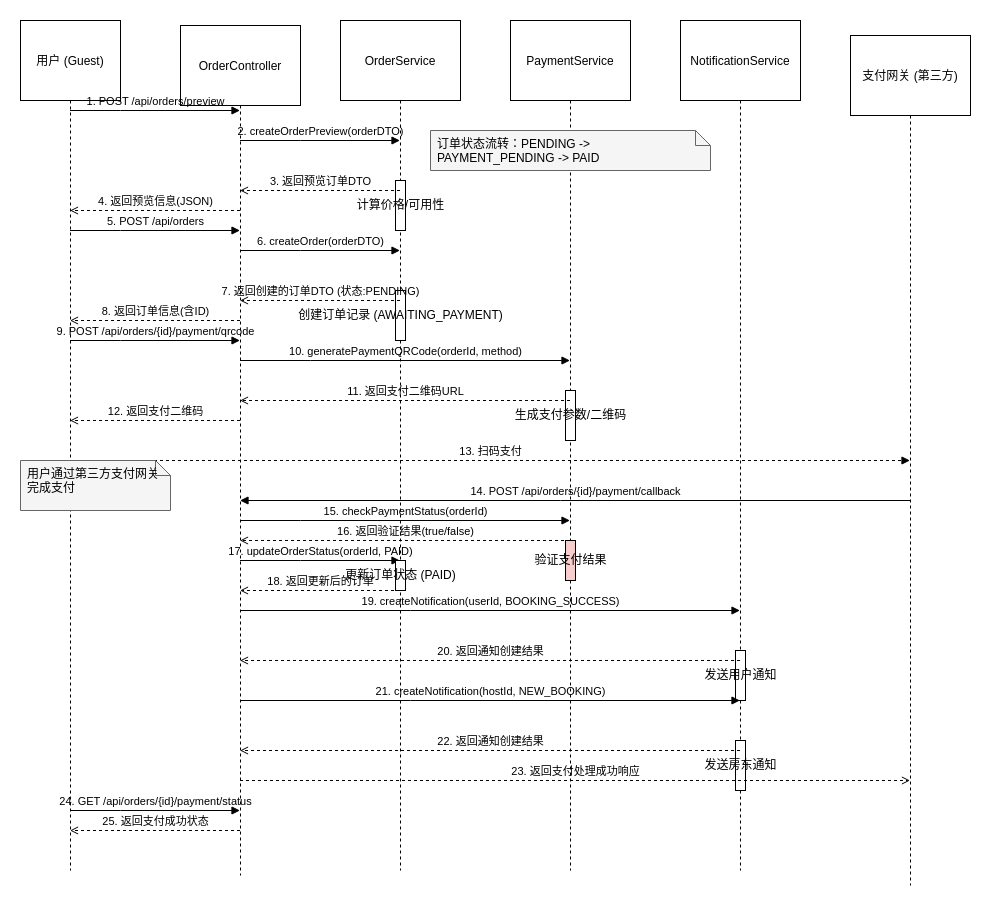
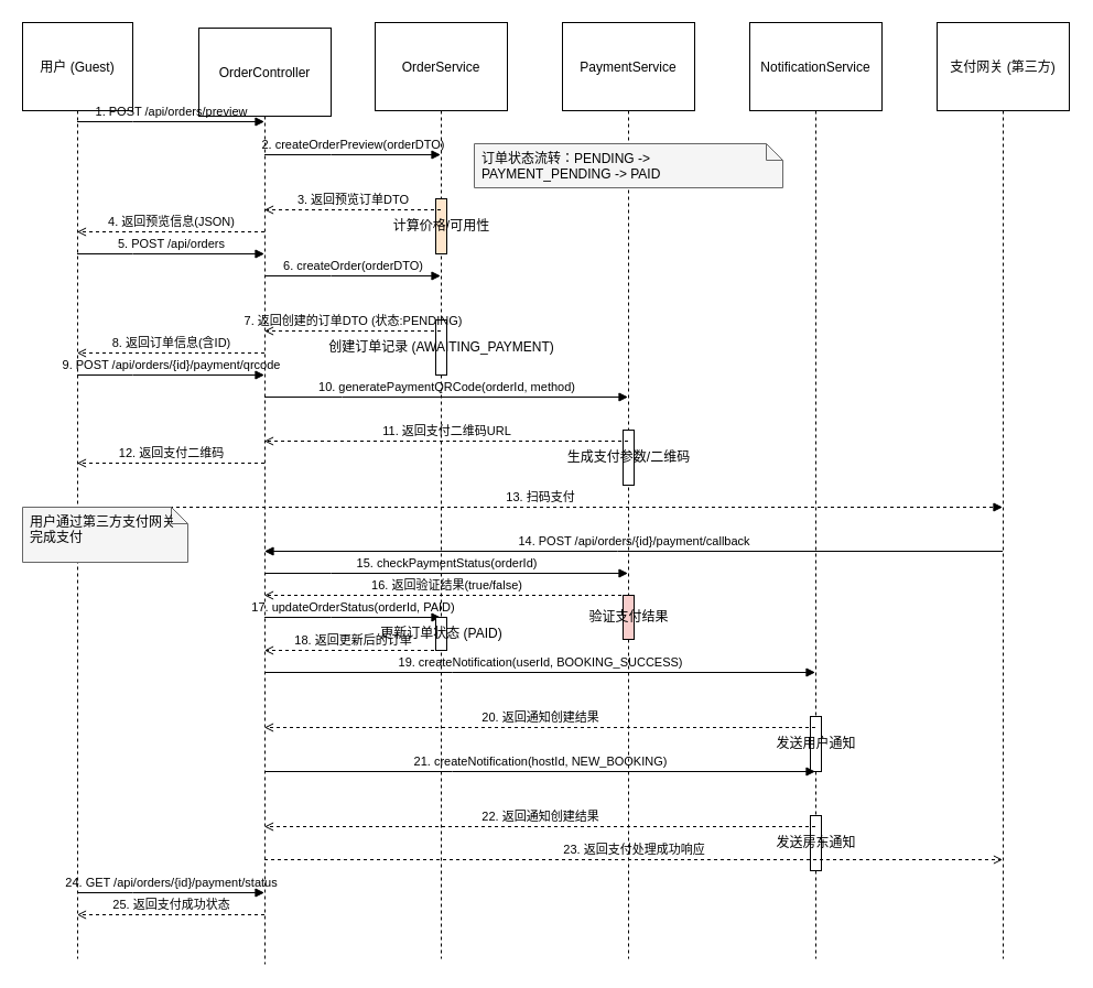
  <mxCell id="0" />
  <mxCell id="1" parent="0" />
  <mxCell id="2" value="用户 (Guest)" style="shape=umlLifeline;perimeter=lifelinePerimeter;container=1;collapsible=0;recursiveResize=0;rounded=0;shadow=0;strokeWidth=1;size=80;" parent="1" vertex="1"><mxGeometry x="20" y="20" width="100" height="850" as="geometry" /></mxCell>
  <mxCell id="3" value="OrderController" style="shape=umlLifeline;perimeter=lifelinePerimeter;container=1;collapsible=0;recursiveResize=0;rounded=0;shadow=0;strokeWidth=1;size=80;" vertex="1" parent="1"><mxGeometry x="180" y="25" width="120" height="850" as="geometry" /></mxCell>
  <mxCell id="4" value="OrderService" style="shape=umlLifeline;perimeter=lifelinePerimeter;container=1;collapsible=0;recursiveResize=0;rounded=0;shadow=0;strokeWidth=1;size=80;" vertex="1" parent="1"><mxGeometry x="340" y="20" width="120" height="850" as="geometry" /></mxCell>
- <mxCell id="5" value="计算价格/可用性" style="html=1;points=[];align=center;imageAlign=center;verticalAlign=middle;labelBackgroundColor=none;" vertex="1" parent="4"><mxGeometry x="55" y="160" width="10" height="50" as="geometry" /></mxCell>
+ <mxCell id="5" value="计算价格/可用性" style="html=1;points=[];align=center;imageAlign=center;verticalAlign=middle;labelBackgroundColor=none;fillColor=#ffe6cc;" vertex="1" parent="4"><mxGeometry x="55" y="160" width="10" height="50" as="geometry" /></mxCell>
  <mxCell id="6" value="创建订单记录 (AWAITING_PAYMENT)" style="html=1;points=[];align=center;imageAlign=center;verticalAlign=middle;labelBackgroundColor=none;" vertex="1" parent="4"><mxGeometry x="55" y="270" width="10" height="50" as="geometry" /></mxCell>
  <mxCell id="7" value="PaymentService" style="shape=umlLifeline;perimeter=lifelinePerimeter;container=1;collapsible=0;recursiveResize=0;rounded=0;shadow=0;strokeWidth=1;size=80;" vertex="1" parent="1"><mxGeometry x="510" y="20" width="120" height="850" as="geometry" /></mxCell>
  <mxCell id="8" value="生成支付参数/二维码" style="html=1;points=[];align=center;imageAlign=center;verticalAlign=middle;labelBackgroundColor=none;" vertex="1" parent="7"><mxGeometry x="55" y="370" width="10" height="50" as="geometry" /></mxCell>
  <mxCell id="9" value="验证支付结果" style="html=1;points=[];align=center;imageAlign=center;verticalAlign=middle;labelBackgroundColor=none;fillColor=#f8cecc;" vertex="1" parent="7"><mxGeometry x="55" y="520" width="10" height="40" as="geometry" /></mxCell>
  <mxCell id="10" value="NotificationService" style="shape=umlLifeline;perimeter=lifelinePerimeter;container=1;collapsible=0;recursiveResize=0;rounded=0;shadow=0;strokeWidth=1;size=80;" vertex="1" parent="1"><mxGeometry x="680" y="20" width="120" height="850" as="geometry" /></mxCell>
  <mxCell id="11" value="发送用户通知" style="html=1;points=[];align=center;imageAlign=center;verticalAlign=middle;labelBackgroundColor=none;" vertex="1" parent="10"><mxGeometry x="55" y="630" width="10" height="50" as="geometry" /></mxCell>
  <mxCell id="12" value="发送房东通知" style="html=1;points=[];align=center;imageAlign=center;verticalAlign=middle;labelBackgroundColor=none;" vertex="1" parent="10"><mxGeometry x="55" y="720" width="10" height="50" as="geometry" /></mxCell>
- <mxCell id="13" value="支付网关 (第三方)" style="shape=umlLifeline;perimeter=lifelinePerimeter;container=1;collapsible=0;recursiveResize=0;rounded=0;shadow=0;strokeWidth=1;size=80;" vertex="1" parent="1"><mxGeometry x="850" y="35" width="120" height="850" as="geometry" /></mxCell>
+ <mxCell id="13" value="支付网关 (第三方)" style="shape=umlLifeline;perimeter=lifelinePerimeter;container=1;collapsible=0;recursiveResize=0;rounded=0;shadow=0;strokeWidth=1;size=80;" vertex="1" parent="1"><mxGeometry x="850" y="20" width="120" height="850" as="geometry" /></mxCell>
  <mxCell id="14" value="1. POST /api/orders/preview" style="html=1;verticalAlign=bottom;endArrow=block;rounded=0;labelBackgroundColor=none;" edge="1" parent="1" source="2" target="3"><mxGeometry relative="1" as="geometry"><mxPoint x="70" y="110" as="sourcePoint" /><mxPoint x="230" y="110" as="targetPoint" /><Array as="points"><mxPoint x="120" y="110" /></Array></mxGeometry></mxCell>
  <mxCell id="15" value="2. createOrderPreview(orderDTO)" style="html=1;verticalAlign=bottom;endArrow=block;rounded=0;labelBackgroundColor=none;" edge="1" parent="1" source="3" target="4"><mxGeometry relative="1" as="geometry"><mxPoint x="230" y="140" as="sourcePoint" /><mxPoint x="390" y="140" as="targetPoint" /><Array as="points"><mxPoint x="300" y="140" /></Array></mxGeometry></mxCell>
  <mxCell id="16" value="3. 返回预览订单DTO" style="html=1;verticalAlign=bottom;endArrow=open;dashed=1;rounded=0;labelBackgroundColor=none;" edge="1" parent="1" source="4" target="3"><mxGeometry relative="1" as="geometry"><mxPoint x="390" y="190" as="sourcePoint" /><mxPoint x="230" y="190" as="targetPoint" /><Array as="points"><mxPoint x="300" y="190" /></Array></mxGeometry></mxCell>
  <mxCell id="17" value="4. 返回预览信息(JSON)" style="html=1;verticalAlign=bottom;endArrow=open;dashed=1;rounded=0;labelBackgroundColor=none;" edge="1" parent="1" source="3" target="2"><mxGeometry relative="1" as="geometry"><mxPoint x="230" y="210" as="sourcePoint" /><mxPoint x="70" y="210" as="targetPoint" /><Array as="points"><mxPoint x="145" y="210" /></Array></mxGeometry></mxCell>
  <mxCell id="18" value="5. POST /api/orders" style="html=1;verticalAlign=bottom;endArrow=block;rounded=0;labelBackgroundColor=none;" edge="1" parent="1" source="2" target="3"><mxGeometry relative="1" as="geometry"><mxPoint x="70" y="230" as="sourcePoint" /><mxPoint x="230" y="230" as="targetPoint" /><Array as="points"><mxPoint x="120" y="230" /></Array></mxGeometry></mxCell>
  <mxCell id="19" value="6. createOrder(orderDTO)" style="html=1;verticalAlign=bottom;endArrow=block;rounded=0;labelBackgroundColor=none;" edge="1" parent="1" source="3" target="4"><mxGeometry relative="1" as="geometry"><mxPoint x="230" y="250" as="sourcePoint" /><mxPoint x="390" y="250" as="targetPoint" /><Array as="points"><mxPoint x="300" y="250" /></Array></mxGeometry></mxCell>
  <mxCell id="20" value="7. 返回创建的订单DTO (状态:PENDING)" style="html=1;verticalAlign=bottom;endArrow=open;dashed=1;rounded=0;labelBackgroundColor=none;" edge="1" parent="1" source="4" target="3"><mxGeometry relative="1" as="geometry"><mxPoint x="390" y="300" as="sourcePoint" /><mxPoint x="230" y="300" as="targetPoint" /><Array as="points"><mxPoint x="300" y="300" /></Array></mxGeometry></mxCell>
  <mxCell id="21" value="8. 返回订单信息(含ID)" style="html=1;verticalAlign=bottom;endArrow=open;dashed=1;rounded=0;labelBackgroundColor=none;" edge="1" parent="1" source="3" target="2"><mxGeometry relative="1" as="geometry"><mxPoint x="230" y="320" as="sourcePoint" /><mxPoint x="70" y="320" as="targetPoint" /><Array as="points"><mxPoint x="145" y="320" /></Array></mxGeometry></mxCell>
  <mxCell id="22" value="9. POST /api/orders/{id}/payment/qrcode" style="html=1;verticalAlign=bottom;endArrow=block;rounded=0;labelBackgroundColor=none;" edge="1" parent="1" source="2" target="3"><mxGeometry relative="1" as="geometry"><mxPoint x="70" y="340" as="sourcePoint" /><mxPoint x="230" y="340" as="targetPoint" /><Array as="points"><mxPoint x="120" y="340" /></Array></mxGeometry></mxCell>
  <mxCell id="23" value="10. generatePaymentQRCode(orderId, method)" style="html=1;verticalAlign=bottom;endArrow=block;rounded=0;labelBackgroundColor=none;" edge="1" parent="1" source="3" target="7"><mxGeometry relative="1" as="geometry"><mxPoint x="230" y="360" as="sourcePoint" /><mxPoint x="560" y="360" as="targetPoint" /><Array as="points"><mxPoint x="310" y="360" /></Array></mxGeometry></mxCell>
  <mxCell id="24" value="11. 返回支付二维码URL" style="html=1;verticalAlign=bottom;endArrow=open;dashed=1;rounded=0;labelBackgroundColor=none;" edge="1" parent="1" source="7" target="3"><mxGeometry relative="1" as="geometry"><mxPoint x="560" y="400" as="sourcePoint" /><mxPoint x="230" y="400" as="targetPoint" /><Array as="points"><mxPoint x="410" y="400" /></Array></mxGeometry></mxCell>
  <mxCell id="25" value="12. 返回支付二维码" style="html=1;verticalAlign=bottom;endArrow=open;dashed=1;rounded=0;labelBackgroundColor=none;" edge="1" parent="1" source="3" target="2"><mxGeometry relative="1" as="geometry"><mxPoint x="230" y="420" as="sourcePoint" /><mxPoint x="70" y="420" as="targetPoint" /><Array as="points"><mxPoint x="145" y="420" /></Array></mxGeometry></mxCell>
  <mxCell id="26" value="13. 扫码支付" style="html=1;verticalAlign=bottom;endArrow=block;rounded=0;labelBackgroundColor=none;dashed=1;" edge="1" parent="1" source="2" target="13"><mxGeometry relative="1" as="geometry"><mxPoint x="70" y="460" as="sourcePoint" /><mxPoint x="910" y="460" as="targetPoint" /><Array as="points"><mxPoint x="420" y="460" /></Array></mxGeometry></mxCell>
  <mxCell id="27" value="14. POST /api/orders/{id}/payment/callback" style="html=1;verticalAlign=bottom;endArrow=block;rounded=0;labelBackgroundColor=none;" edge="1" parent="1" source="13" target="3"><mxGeometry relative="1" as="geometry"><mxPoint x="910" y="500" as="sourcePoint" /><mxPoint x="230" y="500" as="targetPoint" /><Array as="points"><mxPoint x="560" y="500" /></Array></mxGeometry></mxCell>
  <mxCell id="28" value="15. checkPaymentStatus(orderId)" style="html=1;verticalAlign=bottom;endArrow=block;rounded=0;labelBackgroundColor=none;" edge="1" parent="1" source="3" target="7"><mxGeometry relative="1" as="geometry"><mxPoint x="230" y="520" as="sourcePoint" /><mxPoint x="560" y="520" as="targetPoint" /><Array as="points"><mxPoint x="300" y="520" /></Array></mxGeometry></mxCell>
  <mxCell id="29" value="16. 返回验证结果(true/false)" style="html=1;verticalAlign=bottom;endArrow=open;dashed=1;rounded=0;labelBackgroundColor=none;" edge="1" parent="1" source="7" target="3"><mxGeometry relative="1" as="geometry"><mxPoint x="560" y="540" as="sourcePoint" /><mxPoint x="230" y="540" as="targetPoint" /><Array as="points"><mxPoint x="410" y="540" /></Array></mxGeometry></mxCell>
  <mxCell id="30" value="17. updateOrderStatus(orderId, PAID)" style="html=1;verticalAlign=bottom;endArrow=block;rounded=0;labelBackgroundColor=none;" edge="1" parent="1" source="3" target="4"><mxGeometry relative="1" as="geometry"><mxPoint x="230" y="560" as="sourcePoint" /><mxPoint x="390" y="560" as="targetPoint" /><Array as="points"><mxPoint x="300" y="560" /></Array></mxGeometry></mxCell>
  <mxCell id="31" value="更新订单状态 (PAID)" style="html=1;points=[];align=center;imageAlign=center;verticalAlign=middle;labelBackgroundColor=none;" vertex="1" parent="1"><mxGeometry x="395" y="560" width="10" height="30" as="geometry" /></mxCell>
  <mxCell id="32" value="18. 返回更新后的订单" style="html=1;verticalAlign=bottom;endArrow=open;dashed=1;rounded=0;labelBackgroundColor=none;" edge="1" parent="1" source="4" target="3"><mxGeometry relative="1" as="geometry"><mxPoint x="390" y="590" as="sourcePoint" /><mxPoint x="230" y="590" as="targetPoint" /><Array as="points"><mxPoint x="300" y="590" /></Array></mxGeometry></mxCell>
  <mxCell id="33" value="19. createNotification(userId, BOOKING_SUCCESS)" style="html=1;verticalAlign=bottom;endArrow=block;rounded=0;labelBackgroundColor=none;" edge="1" parent="1" source="3" target="10"><mxGeometry relative="1" as="geometry"><mxPoint x="230" y="610" as="sourcePoint" /><mxPoint x="730" y="610" as="targetPoint" /><Array as="points"><mxPoint x="410" y="610" /></Array></mxGeometry></mxCell>
  <mxCell id="34" value="20. 返回通知创建结果" style="html=1;verticalAlign=bottom;endArrow=open;dashed=1;rounded=0;labelBackgroundColor=none;" edge="1" parent="1" source="10" target="3"><mxGeometry relative="1" as="geometry"><mxPoint x="730" y="660" as="sourcePoint" /><mxPoint x="230" y="660" as="targetPoint" /><Array as="points"><mxPoint x="470" y="660" /></Array></mxGeometry></mxCell>
  <mxCell id="35" value="21. createNotification(hostId, NEW_BOOKING)" style="html=1;verticalAlign=bottom;endArrow=block;rounded=0;labelBackgroundColor=none;" edge="1" parent="1" source="3" target="10"><mxGeometry relative="1" as="geometry"><mxPoint x="230" y="700" as="sourcePoint" /><mxPoint x="730" y="700" as="targetPoint" /><Array as="points"><mxPoint x="410" y="700" /></Array></mxGeometry></mxCell>
  <mxCell id="36" value="22. 返回通知创建结果" style="html=1;verticalAlign=bottom;endArrow=open;dashed=1;rounded=0;labelBackgroundColor=none;" edge="1" parent="1" source="10" target="3"><mxGeometry relative="1" as="geometry"><mxPoint x="730" y="750" as="sourcePoint" /><mxPoint x="230" y="750" as="targetPoint" /><Array as="points"><mxPoint x="470" y="750" /></Array></mxGeometry></mxCell>
  <mxCell id="37" value="23. 返回支付处理成功响应" style="html=1;verticalAlign=bottom;endArrow=open;dashed=1;rounded=0;labelBackgroundColor=none;" edge="1" parent="1" source="3" target="13"><mxGeometry relative="1" as="geometry"><mxPoint x="230" y="780" as="sourcePoint" /><mxPoint x="910" y="780" as="targetPoint" /><Array as="points"><mxPoint x="570" y="780" /></Array></mxGeometry></mxCell>
  <mxCell id="38" value="24. GET /api/orders/{id}/payment/status" style="html=1;verticalAlign=bottom;endArrow=block;rounded=0;labelBackgroundColor=none;" edge="1" parent="1" source="2" target="3"><mxGeometry relative="1" as="geometry"><mxPoint x="70" y="810" as="sourcePoint" /><mxPoint x="230" y="810" as="targetPoint" /><Array as="points"><mxPoint x="120" y="810" /></Array></mxGeometry></mxCell>
  <mxCell id="39" value="25. 返回支付成功状态" style="html=1;verticalAlign=bottom;endArrow=open;dashed=1;rounded=0;labelBackgroundColor=none;" edge="1" parent="1" source="3" target="2"><mxGeometry relative="1" as="geometry"><mxPoint x="230" y="830" as="sourcePoint" /><mxPoint x="70" y="830" as="targetPoint" /><Array as="points"><mxPoint x="120" y="830" /></Array></mxGeometry></mxCell>
  <mxCell id="40" value="用户通过第三方支付网关完成支付" style="shape=note;size=15;whiteSpace=wrap;html=1;verticalAlign=top;align=left;spacingLeft=5;fillColor=#f5f5f5;strokeColor=#666666;" vertex="1" parent="1"><mxGeometry x="20" y="460" width="150" height="50" as="geometry" /></mxCell>
  <mxCell id="41" value="订单状态流转：PENDING -&gt; PAYMENT_PENDING -&gt; PAID" style="shape=note;size=15;whiteSpace=wrap;html=1;verticalAlign=top;align=left;spacingLeft=5;fillColor=#f5f5f5;strokeColor=#666666;" vertex="1" parent="1"><mxGeometry x="430" y="130" width="280" height="40" as="geometry" /></mxCell>
